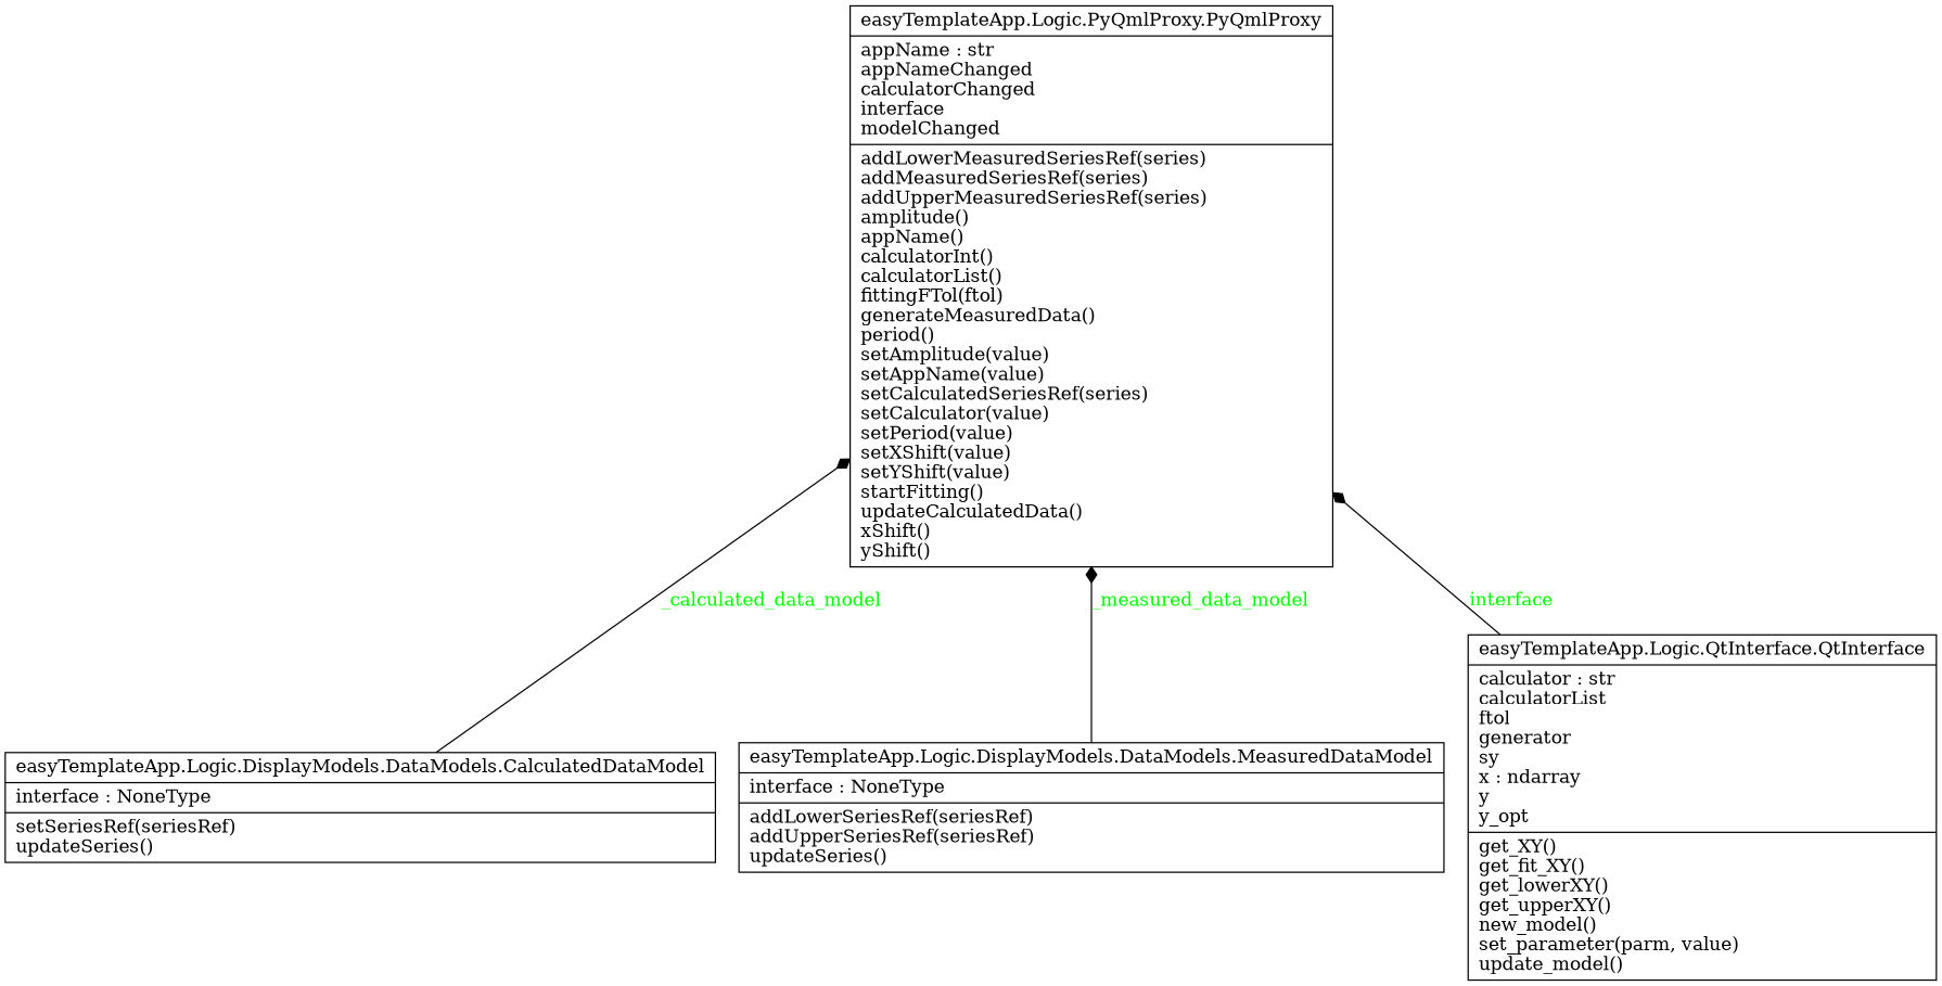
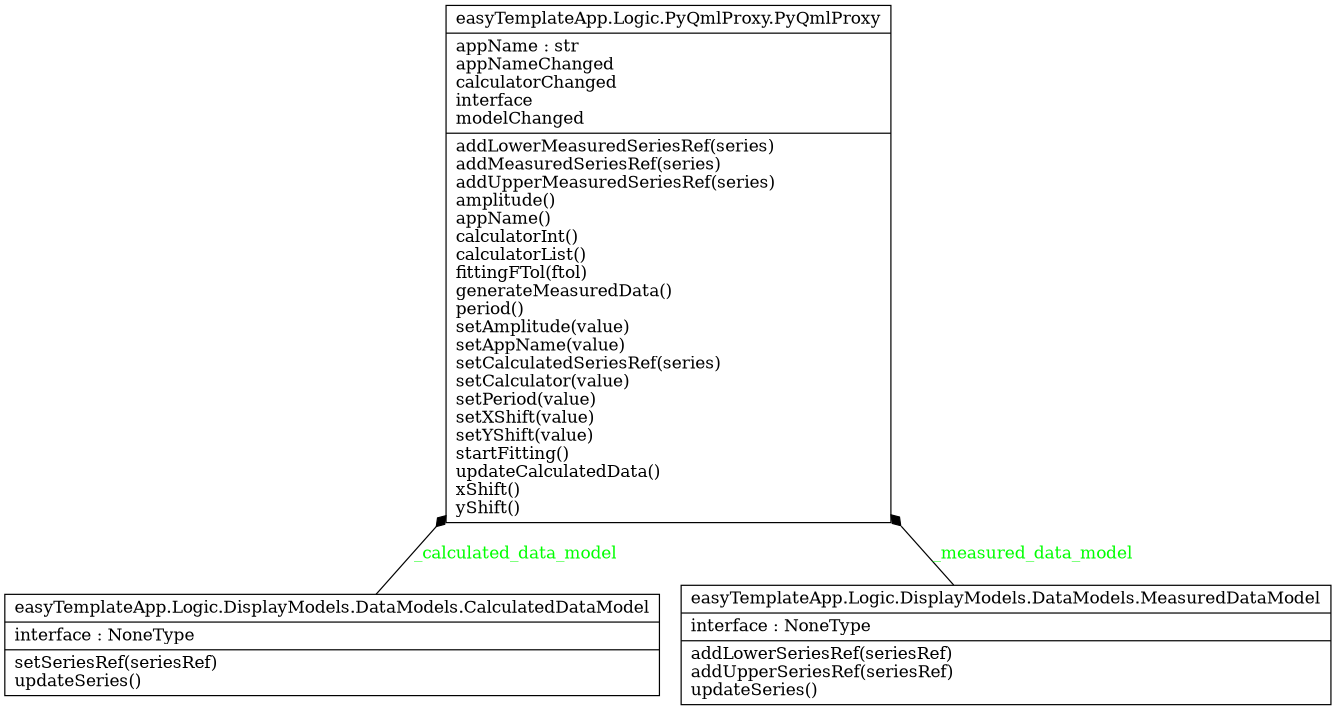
  digraph {
    rankdir=BT
    fontname="DejaVu Serif"
    node [shape=record fontname="DejaVu Serif"]
    edge [arrowhead=diamond arrowtail=none fontcolor=green style=solid fontname="DejaVu Serif"]
    n1 [label="{easyTemplateApp.Logic.DisplayModels.DataModels.CalculatedDataModel|interface : NoneType\l|setSeriesRef(seriesRef)\lupdateSeries()\l}"]
    n2 [label="{easyTemplateApp.Logic.PyQmlProxy.PyQmlProxy|appName : str\lappNameChanged\lcalculatorChanged\linterface\lmodelChanged\l|addLowerMeasuredSeriesRef(series)\laddMeasuredSeriesRef(series)\laddUpperMeasuredSeriesRef(series)\lamplitude()\lappName()\lcalculatorInt()\lcalculatorList()\lfittingFTol(ftol)\lgenerateMeasuredData()\lperiod()\lsetAmplitude(value)\lsetAppName(value)\lsetCalculatedSeriesRef(series)\lsetCalculator(value)\lsetPeriod(value)\lsetXShift(value)\lsetYShift(value)\lstartFitting()\lupdateCalculatedData()\lxShift()\lyShift()\l}"]
    n3 [label="{easyTemplateApp.Logic.DisplayModels.DataModels.MeasuredDataModel|interface : NoneType\l|addLowerSeriesRef(seriesRef)\laddUpperSeriesRef(seriesRef)\lupdateSeries()\l}"]
-   n4 [label="{easyTemplateApp.Logic.QtInterface.QtInterface|calculator : str\lcalculatorList\lftol\lgenerator\lsy\lx : ndarray\ly\ly_opt\l|get_XY()\lget_fit_XY()\lget_lowerXY()\lget_upperXY()\lnew_model()\lset_parameter(parm, value)\lupdate_model()\l}"]
    n1 -> n2 [label=_calculated_data_model]
    n3 -> n2 [label=_measured_data_model]
-   n4 -> n2 [label=interface]
  }
